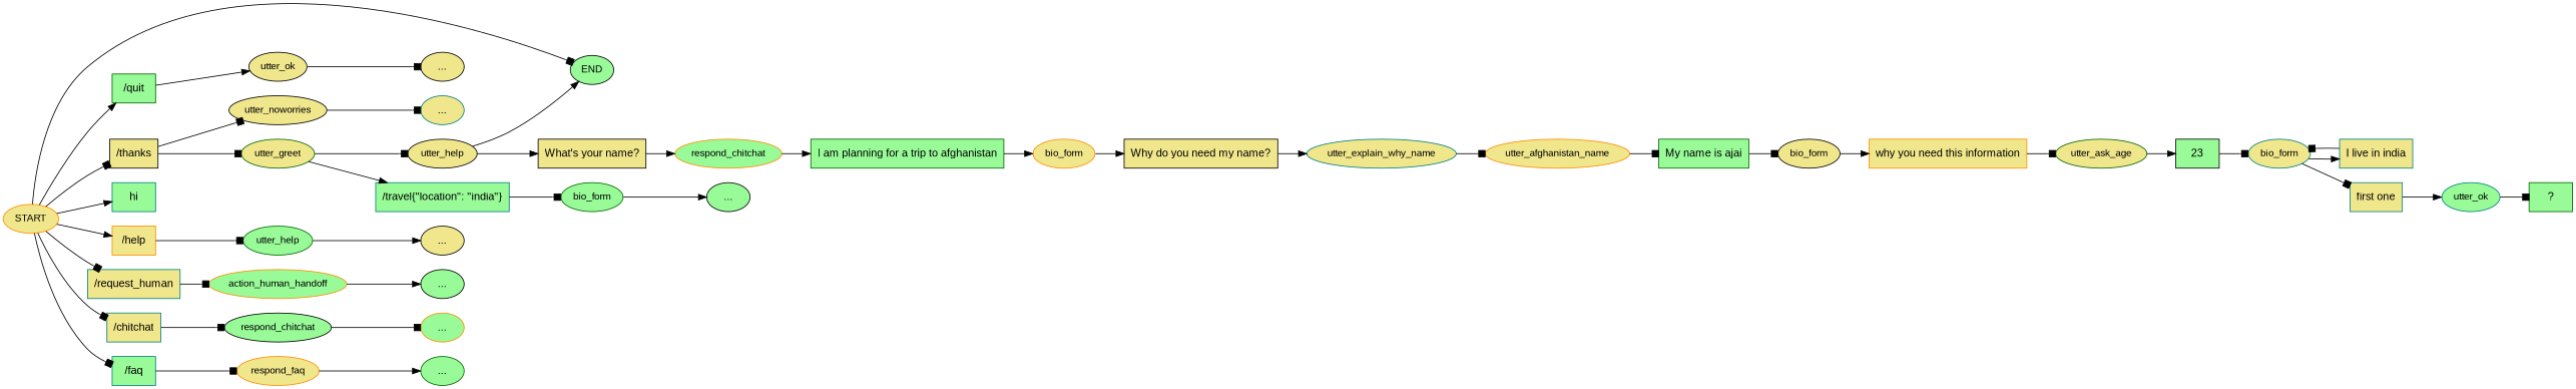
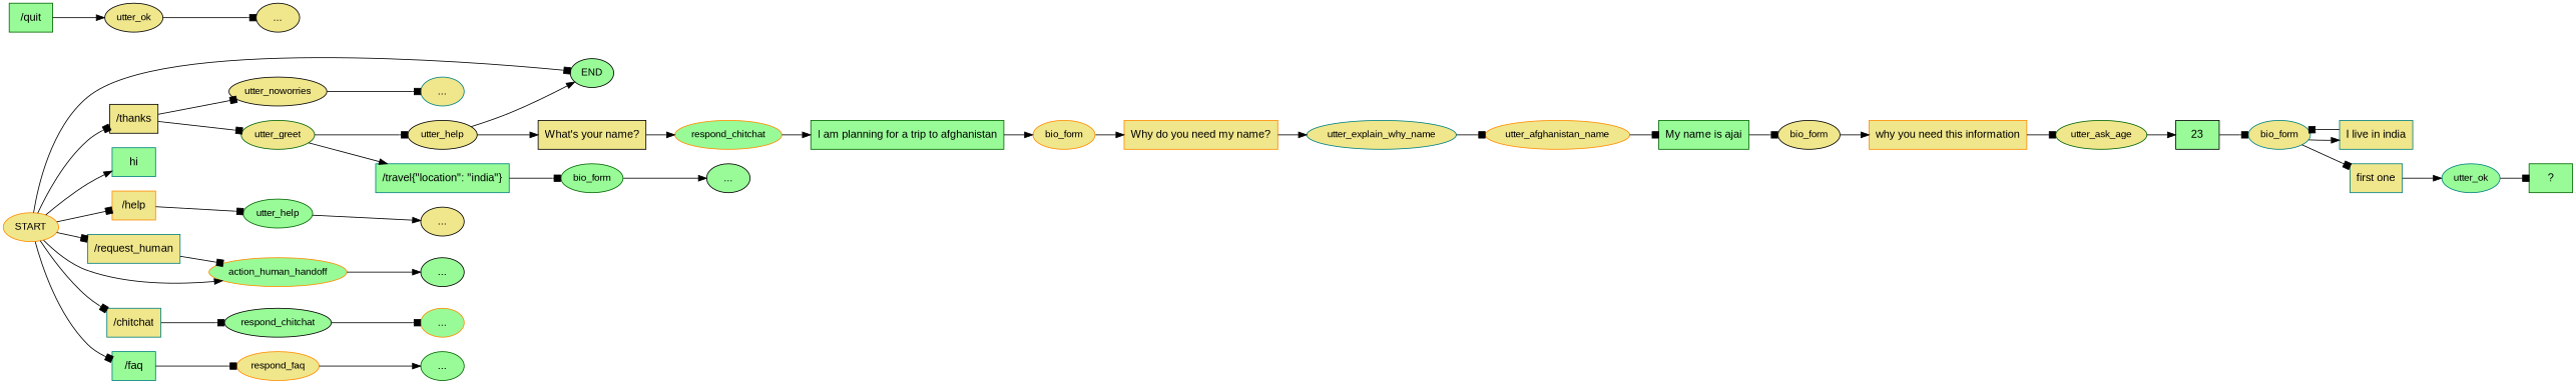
  digraph {
    fontname="Liberation Sans"
    rankdir=LR
    node [color=black fillcolor=khaki fontname="Liberation Sans" style=filled]
    edge [arrowhead=box fontname="Liberation Sans"]
    n1 [color=darkorange fontsize=12 label=START]
    n2 [fillcolor=palegreen fontsize=12 label=END]
    n3 [color=darkgreen fillcolor=palegreen label="/quit" shape=rect]
    n4 [label="/thanks" shape=rect]
    n5 [color=teal fillcolor=palegreen label=hi shape=rect]
    n6 [color=darkorange label="/help" shape=rect]
    n7 [color=teal label="/request_human" shape=rect]
    n8 [color=teal label="/chitchat" shape=rect]
    n9 [color=teal fillcolor=palegreen label="/faq" shape=rect]
    n10 [fontsize=12 label=utter_ok]
    n11 [fontsize=12 label=utter_noworries]
    n12 [color=darkgreen fontsize=12 label=utter_greet]
    n13 [color=darkgreen fillcolor=palegreen fontsize=12 label=utter_help]
    n14 [color=darkorange fillcolor=palegreen fontsize=12 label=action_human_handoff]
    n15 [fillcolor=palegreen fontsize=12 label=respond_chitchat]
    n16 [color=darkorange fontsize=12 label=respond_faq]
    n17 [label="..."]
    n18 [color=teal label="..."]
    n19 [fontsize=12 label=utter_help]
    n20 [color=teal fillcolor=palegreen label="/travel{\"location\": \"india\"}" shape=rect]
    n21 [label="What's your name?" shape=rect]
    n22 [color=darkgreen fillcolor=palegreen fontsize=12 label=bio_form]
    n23 [fillcolor=palegreen label="..."]
    n24 [color=darkorange fillcolor=palegreen fontsize=12 label=respond_chitchat]
    n25 [label="..."]
    n26 [fillcolor=palegreen label="..."]
    n27 [color=darkorange fillcolor=palegreen label="..."]
    n28 [color=darkgreen fillcolor=palegreen label="..."]
    n29 [color=darkgreen fillcolor=palegreen label="I am planning for a trip to afghanistan" shape=rect]
    n30 [color=darkorange fontsize=12 label=bio_form]
-   n31 [label="Why do you need my name?" shape=rect]
+   n31 [color=darkorange label="Why do you need my name?" shape=rect]
    n32 [color=teal fontsize=12 label=utter_explain_why_name]
    n33 [color=darkorange fontsize=12 label=utter_afghanistan_name]
    n34 [color=darkgreen fillcolor=palegreen label="My name is ajai" shape=rect]
    n35 [fontsize=12 label=bio_form]
    n36 [color=darkorange label="why you need this information" shape=rect]
    n37 [color=darkgreen fontsize=12 label=utter_ask_age]
    n38 [fillcolor=palegreen label=23 shape=rect]
    n39 [color=teal fontsize=12 label=bio_form]
    n40 [color=teal label="I live in india" shape=rect]
    n41 [color=teal label="first one" shape=rect]
    n42 [color=teal fillcolor=palegreen fontsize=12 label=utter_ok]
    n43 [color=darkgreen fillcolor=palegreen label="  ?  " shape=rect]
    n1 -> n2
-   n1 -> n3 [arrowhead=normal]
+   n1 -> n14 [arrowhead=normal]
    n1 -> n4
    n1 -> n5 [arrowhead=normal]
-   n1 -> n6 [arrowhead=normal]
+   n1 -> n6
    n1 -> n7
    n1 -> n8
    n1 -> n9
    n3 -> n10 [arrowhead=normal]
    n4 -> n11
    n4 -> n12
    n6 -> n13
    n7 -> n14
    n8 -> n15
    n9 -> n16
    n10 -> n17
    n11 -> n18
    n12 -> n19
    n12 -> n20 [arrowhead=normal]
    n13 -> n25 [arrowhead=normal]
    n14 -> n26 [arrowhead=normal]
    n15 -> n27
    n16 -> n28 [arrowhead=normal]
    n19 -> n2 [arrowhead=normal]
    n19 -> n21 [arrowhead=normal]
    n20 -> n22
    n21 -> n24 [arrowhead=normal]
    n22 -> n23 [arrowhead=normal]
    n24 -> n29 [arrowhead=normal]
    n29 -> n30 [arrowhead=normal]
    n30 -> n31 [arrowhead=normal]
    n31 -> n32 [arrowhead=normal]
    n32 -> n33
    n33 -> n34
    n34 -> n35
    n35 -> n36 [arrowhead=normal]
    n36 -> n37
    n37 -> n38 [arrowhead=normal]
    n38 -> n39
    n39 -> n40 [arrowhead=normal]
    n39 -> n41
    n40 -> n39
    n41 -> n42 [arrowhead=normal]
    n42 -> n43
  }
